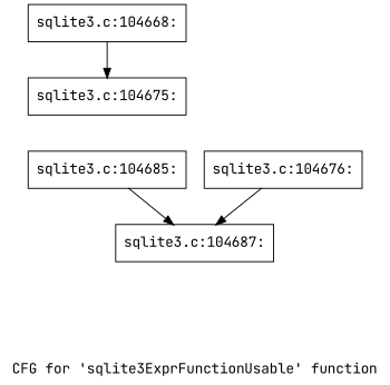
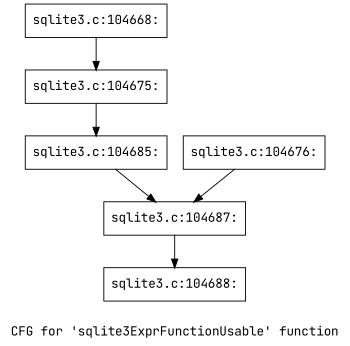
  digraph {
    fontname="JetBrains Mono"
    label="CFG for 'sqlite3ExprFunctionUsable' function"
    node [fontname="JetBrains Mono" shape=record]
    edge [fontname="JetBrains Mono"]
    n1 [label="{sqlite3.c:104668:}"]
    n2 [label="{sqlite3.c:104675:}"]
    n3 [label="{sqlite3.c:104685:}"]
+   n4 [label="{sqlite3.c:104688:}"]
    n5 [label="{sqlite3.c:104687:}"]
    n6 [label="{sqlite3.c:104676:}"]
    n1 -> n2
+   n2 -> n3
    n3 -> n5
+   n5 -> n4
    n6 -> n5
  }
